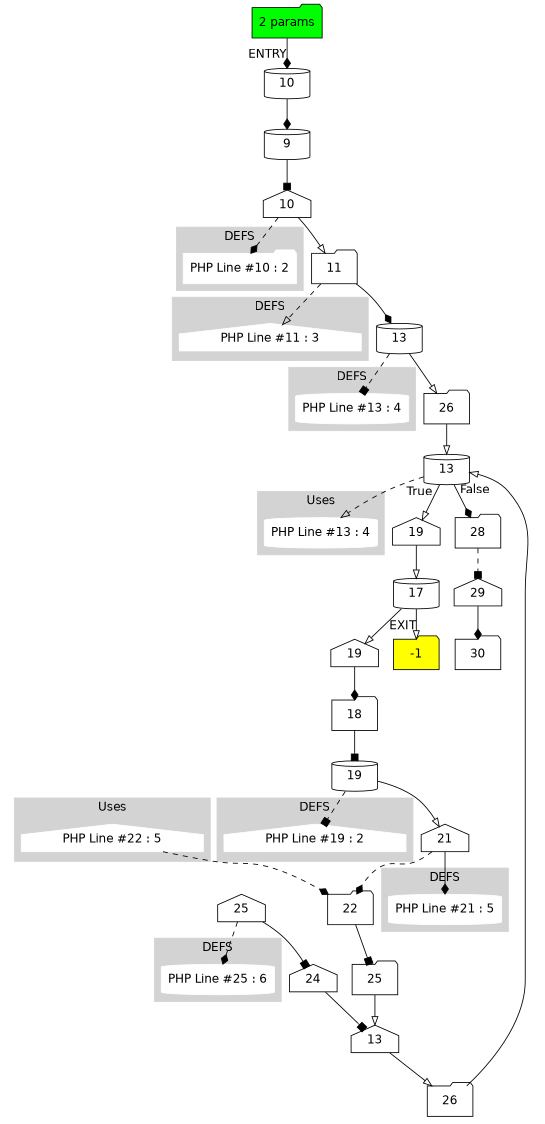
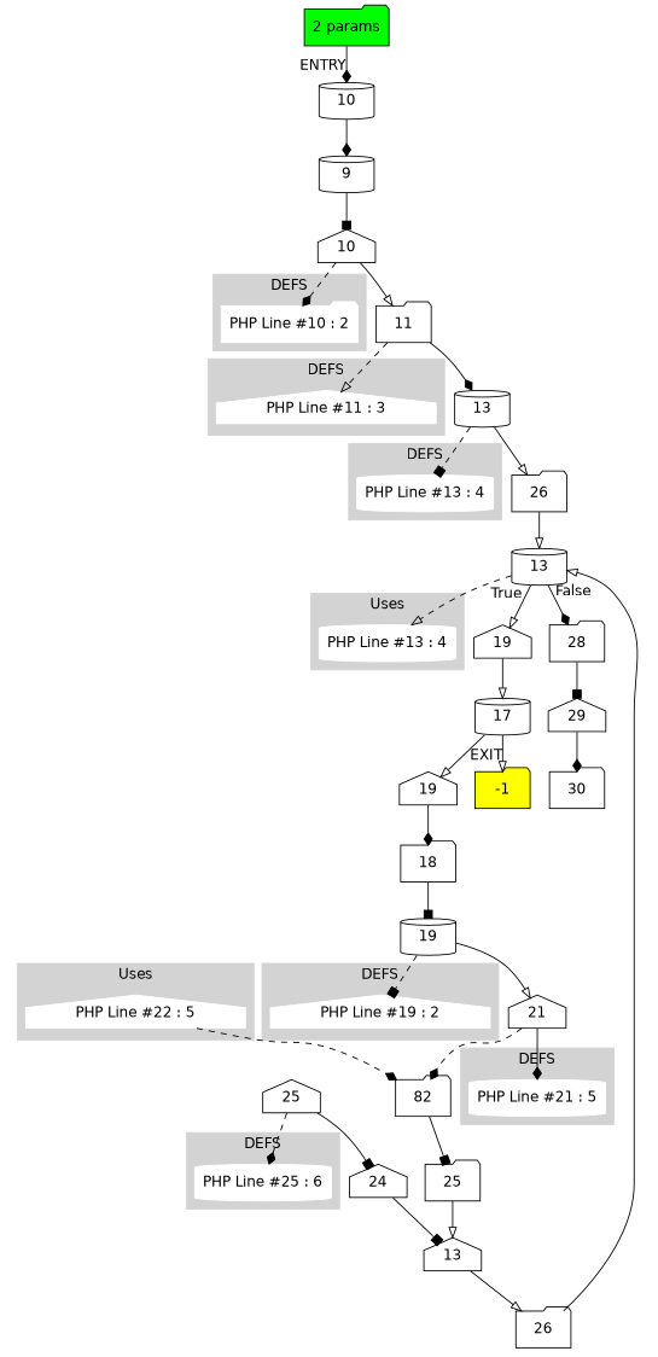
  digraph {
    fontname="DejaVu Sans"
    node [fontname="DejaVu Sans" shape=folder]
    edge [arrowhead=onormal fontname="DejaVu Sans"]
    n1 [color=white label="PHP Line #10 : 2" style=filled]
    n2 [color=white label="PHP Line #11 : 3" shape=house style=filled]
    n3 [color=white label="PHP Line #13 : 4" shape=cylinder style=filled]
    n4 [color=white label="PHP Line #19 : 2" shape=house style=filled]
    n5 [color=white label="PHP Line #21 : 5" shape=cylinder style=filled]
    n6 [color=white label="PHP Line #25 : 6" shape=cylinder style=filled]
    n7 [color=white label="PHP Line #13 : 4" shape=cylinder style=filled]
    n8 [color=white label="PHP Line #22 : 5" shape=house style=filled]
-   n9 [label=22]
+   n9 [label=82]
    n10 [label=10 shape=cylinder]
    n11 [label=9 shape=cylinder]
    n12 [label=10 shape=house]
    n13 [label=11]
    n14 [label=13 shape=cylinder]
    n15 [label=26]
    n16 [label=13 shape=cylinder]
    n17 [label=19 shape=house]
    n18 [label=28]
    n19 [label=17 shape=cylinder]
    n20 [label=29 shape=house]
    n21 [label=19 shape=house]
    -1 [fillcolor=yellow style=filled]
    n23 [label=18]
    n24 [label=19 shape=cylinder]
    n25 [label=21 shape=house]
    n26 [label=25]
    n27 [label=13 shape=house]
    n28 [label=26]
    n29 [label=25 shape=house]
    n30 [label=24 shape=house]
    n31 [label=30]
    n32 [fillcolor=green label="2 params" style=filled]
    subgraph cluster_1 {
      color=lightgrey
      label=DEFS
      style=filled
      n1
    }
    subgraph cluster_2 {
      color=lightgrey
      label=DEFS
      style=filled
      n2
    }
    subgraph cluster_3 {
      color=lightgrey
      label=DEFS
      style=filled
      n3
    }
    subgraph cluster_4 {
      color=lightgrey
      label=DEFS
      style=filled
      n4
    }
    subgraph cluster_5 {
      color=lightgrey
      label=DEFS
      style=filled
      n5
    }
    subgraph cluster_6 {
      color=lightgrey
      label=DEFS
      style=filled
      n6
    }
    subgraph cluster_7 {
      color=lightgrey
      label=Uses
      style=filled
      n7
    }
    subgraph cluster_8 {
      color=lightgrey
      label=Uses
      style=filled
      n8
    }
    n8 -> n9 [arrowhead=diamond style=dashed]
    n9 -> n26 [arrowhead=box]
    n10 -> n11 [arrowhead=diamond]
    n11 -> n12 [arrowhead=box]
    n12 -> n1 [arrowhead=diamond style=dashed]
    n12 -> n13
    n13 -> n2 [style=dashed]
    n13 -> n14 [arrowhead=diamond]
    n14 -> n3 [arrowhead=box style=dashed]
    n14 -> n15
    n15 -> n16
    n16 -> n7 [style=dashed]
    n16 -> n17 [xlabel=True]
    n16 -> n18 [arrowhead=diamond xlabel=False]
    n17 -> n19
-   n18 -> n20 [arrowhead=box style=dashed]
+   n18 -> n20 [arrowhead=box]
    n19 -> n21
    n19 -> -1 [xlabel=EXIT]
    n20 -> n31 [arrowhead=diamond]
    n21 -> n23 [arrowhead=diamond]
    n23 -> n24 [arrowhead=box]
    n24 -> n4 [arrowhead=box style=dashed]
    n24 -> n25
    n25 -> n5 [arrowhead=diamond style=solid]
    n25 -> n9 [arrowhead=diamond style=dashed]
    n26 -> n27
    n27 -> n28
    n28 -> n16
    n29 -> n6 [arrowhead=diamond style=dashed]
    n29 -> n30 [arrowhead=box]
    n30 -> n27 [arrowhead=box]
    n32 -> n10 [arrowhead=diamond xlabel=ENTRY]
  }
